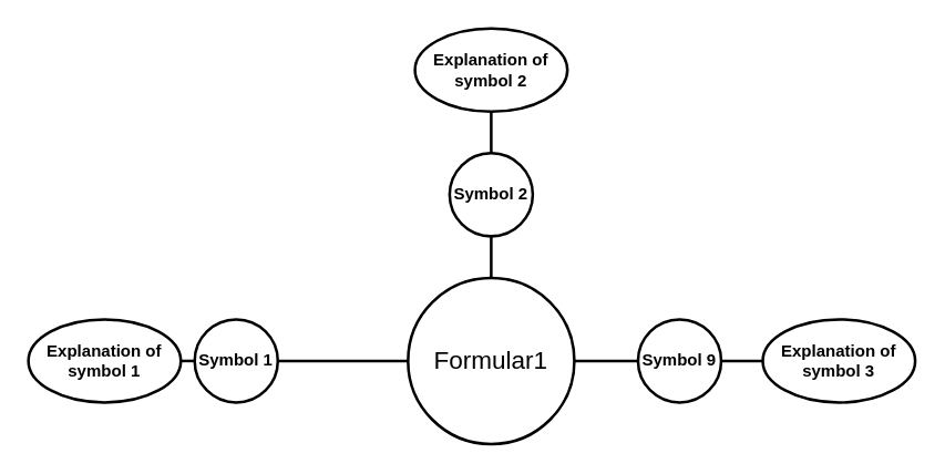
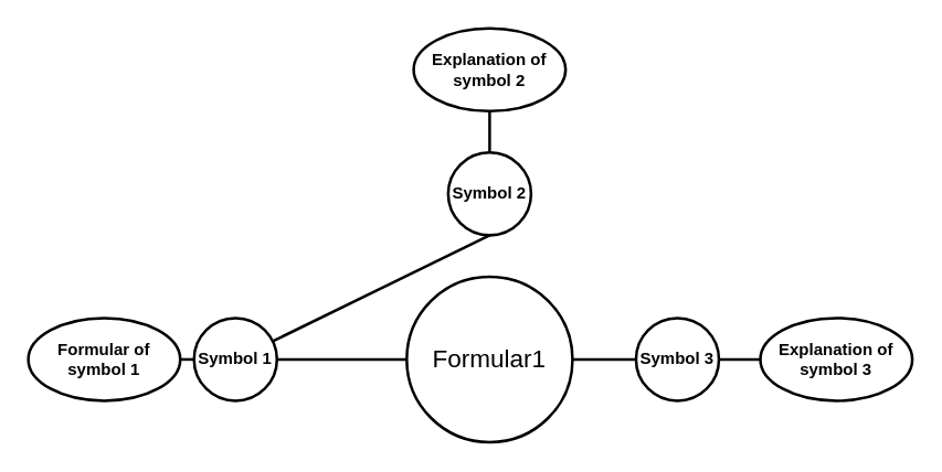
  <mxCell id="0" />
  <mxCell id="1" parent="0" />
  <mxCell id="2" value="&lt;font style=&quot;font-size: 12px&quot;&gt;&lt;b&gt;Symbol 1&lt;/b&gt;&lt;/font&gt;" style="ellipse;whiteSpace=wrap;html=1;aspect=fixed;strokeWidth=2;" vertex="1" parent="1"><mxGeometry x="140" y="230" width="60" height="60" as="geometry" /></mxCell>
  <mxCell id="3" value="&lt;b&gt;Symbol 2&lt;/b&gt;" style="ellipse;whiteSpace=wrap;html=1;aspect=fixed;strokeWidth=2;" vertex="1" parent="1"><mxGeometry x="324" y="110" width="60" height="60" as="geometry" /></mxCell>
- <mxCell id="4" value="&lt;b&gt;Symbol 9&lt;/b&gt;" style="ellipse;whiteSpace=wrap;html=1;aspect=fixed;strokeWidth=2;" vertex="1" parent="1"><mxGeometry x="460" y="230" width="60" height="60" as="geometry" /></mxCell>
+ <mxCell id="4" value="&lt;b&gt;Symbol 3&lt;/b&gt;" style="ellipse;whiteSpace=wrap;html=1;aspect=fixed;strokeWidth=2;" vertex="1" parent="1"><mxGeometry x="460" y="230" width="60" height="60" as="geometry" /></mxCell>
  <mxCell id="5" value="&lt;font style=&quot;font-size: 18px&quot;&gt;Formular1&lt;/font&gt;" style="ellipse;whiteSpace=wrap;html=1;aspect=fixed;strokeWidth=2;" vertex="1" parent="1"><mxGeometry x="294" y="200" width="120" height="120" as="geometry" /></mxCell>
- <mxCell id="6" value="&lt;b&gt;Explanation of symbol 1&lt;/b&gt;" style="ellipse;whiteSpace=wrap;html=1;strokeWidth=2;" vertex="1" parent="1"><mxGeometry x="20" y="230" width="110" height="60" as="geometry" /></mxCell>
+ <mxCell id="6" value="&lt;b&gt;Formular of symbol 1&lt;/b&gt;" style="ellipse;whiteSpace=wrap;html=1;strokeWidth=2;" vertex="1" parent="1"><mxGeometry x="20" y="230" width="110" height="60" as="geometry" /></mxCell>
  <mxCell id="7" value="&lt;span&gt;&lt;b&gt;Explanation of symbol 2&lt;/b&gt;&lt;/span&gt;" style="ellipse;whiteSpace=wrap;html=1;strokeWidth=2;" vertex="1" parent="1"><mxGeometry x="299" y="20" width="110" height="60" as="geometry" /></mxCell>
  <mxCell id="8" value="&lt;span&gt;&lt;b&gt;Explanation of symbol 3&lt;/b&gt;&lt;/span&gt;" style="ellipse;whiteSpace=wrap;html=1;strokeWidth=2;" vertex="1" parent="1"><mxGeometry x="550" y="230" width="110" height="60" as="geometry" /></mxCell>
  <mxCell id="9" value="" style="endArrow=none;html=1;entryX=1;entryY=0.5;entryDx=0;entryDy=0;exitX=0;exitY=0.5;exitDx=0;exitDy=0;strokeWidth=2;" edge="1" parent="1" source="4" target="5"><mxGeometry width="50" height="50" relative="1" as="geometry"><mxPoint x="330" y="350" as="sourcePoint" /><mxPoint x="380" y="300" as="targetPoint" /></mxGeometry></mxCell>
  <mxCell id="10" value="" style="endArrow=none;html=1;entryX=1;entryY=0.5;entryDx=0;entryDy=0;exitX=0;exitY=0.5;exitDx=0;exitDy=0;strokeWidth=2;" edge="1" parent="1" source="8" target="4"><mxGeometry width="50" height="50" relative="1" as="geometry"><mxPoint x="420" y="380" as="sourcePoint" /><mxPoint x="470" y="330" as="targetPoint" /></mxGeometry></mxCell>
  <mxCell id="11" value="" style="endArrow=none;html=1;entryX=0;entryY=0.5;entryDx=0;entryDy=0;exitX=1;exitY=0.5;exitDx=0;exitDy=0;strokeWidth=2;" edge="1" parent="1" source="2" target="5"><mxGeometry width="50" height="50" relative="1" as="geometry"><mxPoint x="330" y="350" as="sourcePoint" /><mxPoint x="380" y="300" as="targetPoint" /></mxGeometry></mxCell>
  <mxCell id="12" value="" style="endArrow=none;html=1;entryX=0;entryY=0.5;entryDx=0;entryDy=0;exitX=1;exitY=0.5;exitDx=0;exitDy=0;strokeWidth=2;" edge="1" parent="1" source="6" target="2"><mxGeometry width="50" height="50" relative="1" as="geometry"><mxPoint x="80" y="420" as="sourcePoint" /><mxPoint x="130" y="370" as="targetPoint" /></mxGeometry></mxCell>
- <mxCell id="13" value="" style="endArrow=none;html=1;entryX=0.5;entryY=0;entryDx=0;entryDy=0;exitX=0.5;exitY=1;exitDx=0;exitDy=0;strokeWidth=2;" edge="1" parent="1" source="3" target="5"><mxGeometry width="50" height="50" relative="1" as="geometry"><mxPoint x="200" y="430" as="sourcePoint" /><mxPoint x="250" y="380" as="targetPoint" /></mxGeometry></mxCell>
+ <mxCell id="13" value="" style="endArrow=none;html=1;exitX=0.5;exitY=1;exitDx=0;exitDy=0;strokeWidth=2;" edge="1" parent="1" source="3" target="2"><mxGeometry width="50" height="50" relative="1" as="geometry"><mxPoint x="200" y="430" as="sourcePoint" /><mxPoint x="250" y="380" as="targetPoint" /></mxGeometry></mxCell>
  <mxCell id="14" value="" style="endArrow=none;html=1;entryX=0.5;entryY=1;entryDx=0;entryDy=0;exitX=0.5;exitY=0;exitDx=0;exitDy=0;strokeWidth=2;" edge="1" parent="1" source="3" target="7"><mxGeometry width="50" height="50" relative="1" as="geometry"><mxPoint x="460" y="190" as="sourcePoint" /><mxPoint x="510" y="140" as="targetPoint" /></mxGeometry></mxCell>
